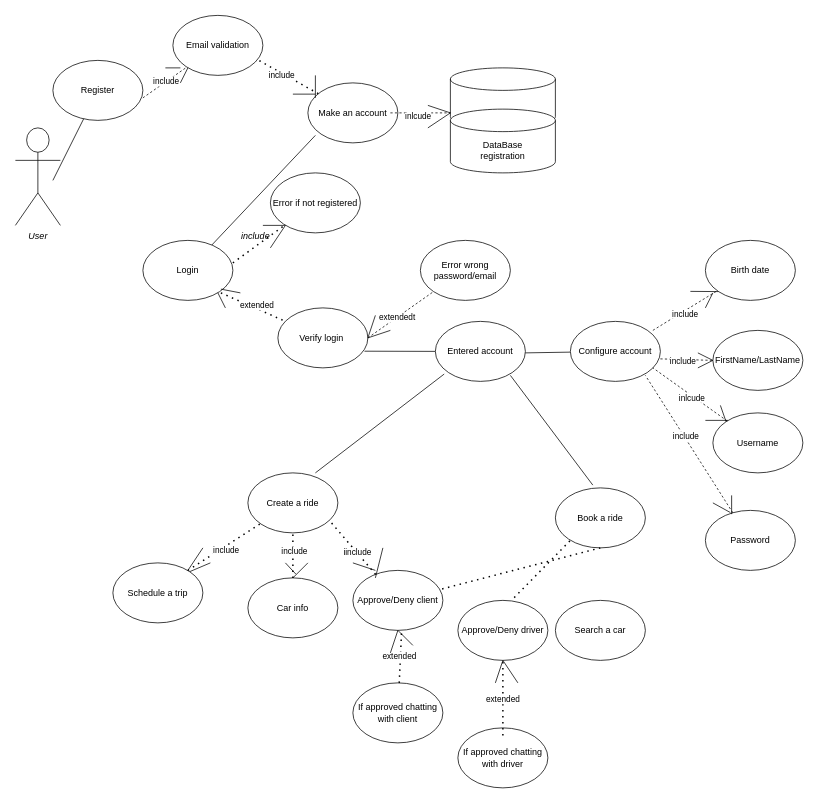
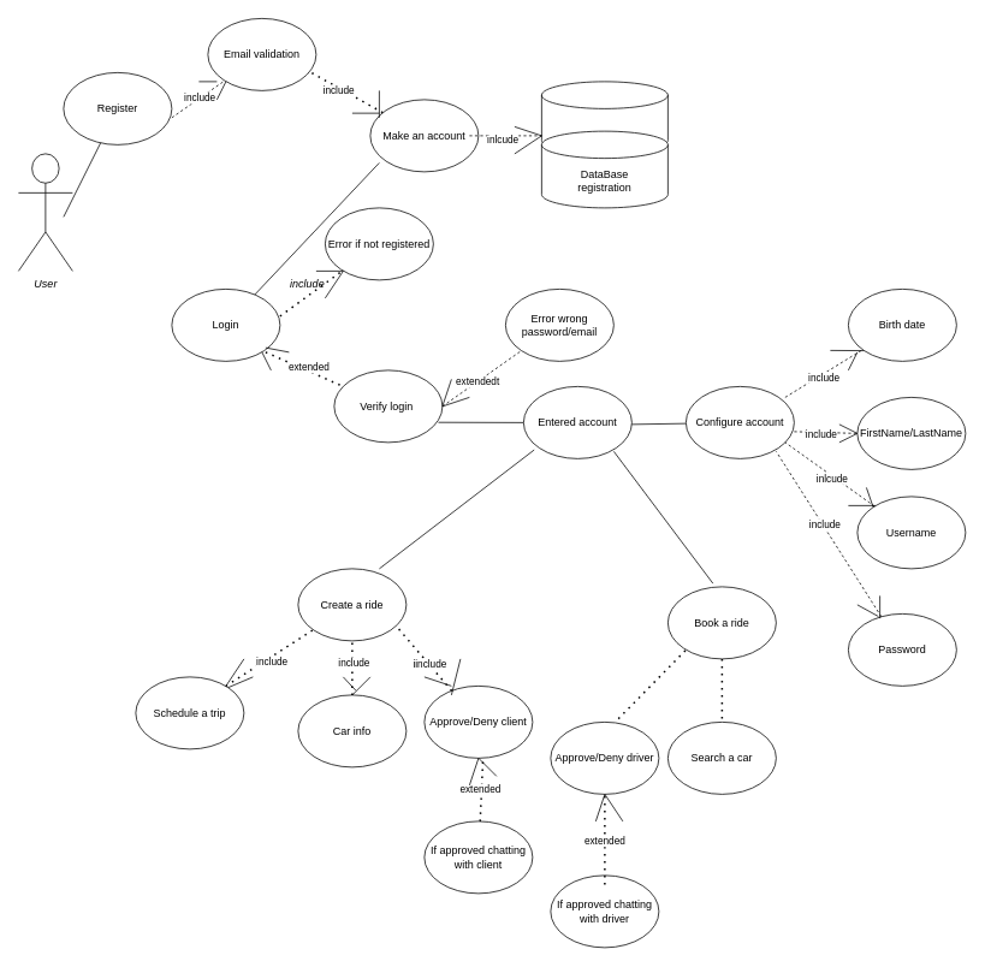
  <mxCell id="0" />
  <mxCell id="1" parent="0" />
  <mxCell id="2" value="&lt;i&gt;User&lt;/i&gt;" style="shape=umlActor;verticalLabelPosition=bottom;verticalAlign=top;html=1;outlineConnect=0;align=center;" parent="1" vertex="1"><mxGeometry x="20" y="170" width="60" height="130" as="geometry" /></mxCell>
  <mxCell id="3" value="Login" style="ellipse;whiteSpace=wrap;html=1;" parent="1" vertex="1"><mxGeometry x="190" y="320" width="120" height="80" as="geometry" /></mxCell>
  <mxCell id="4" value="Register" style="ellipse;whiteSpace=wrap;html=1;" parent="1" vertex="1"><mxGeometry x="70" y="80" width="120" height="80" as="geometry" /></mxCell>
  <mxCell id="5" value="" style="endArrow=none;html=1;rounded=0;" parent="1" target="4" edge="1"><mxGeometry width="50" height="50" relative="1" as="geometry"><mxPoint x="70" y="240" as="sourcePoint" /><mxPoint x="120" y="190" as="targetPoint" /></mxGeometry></mxCell>
  <mxCell id="6" value="" style="endArrow=none;dashed=1;html=1;dashPattern=1 3;strokeWidth=2;rounded=0;" parent="1" target="7" edge="1"><mxGeometry width="50" height="50" relative="1" as="geometry"><mxPoint x="310" y="350" as="sourcePoint" /><mxPoint x="360" y="300" as="targetPoint" /></mxGeometry></mxCell>
  <mxCell id="7" value="Error if not registered" style="ellipse;whiteSpace=wrap;html=1;" parent="1" vertex="1"><mxGeometry x="360" y="230" width="120" height="80" as="geometry" /></mxCell>
  <mxCell id="8" value="" style="endArrow=none;dashed=1;html=1;dashPattern=1 3;strokeWidth=2;rounded=0;" parent="1" target="10" edge="1"><mxGeometry width="50" height="50" relative="1" as="geometry"><mxPoint x="294" y="390" as="sourcePoint" /><mxPoint x="420" y="470" as="targetPoint" /></mxGeometry></mxCell>
  <mxCell id="9" value="extended" style="edgeLabel;html=1;align=center;verticalAlign=middle;resizable=0;points=[];" parent="8" vertex="1" connectable="0"><mxGeometry x="0.053" y="4" relative="1" as="geometry"><mxPoint x="1" as="offset" /></mxGeometry></mxCell>
  <mxCell id="10" value="Verify login&amp;nbsp;" style="ellipse;whiteSpace=wrap;html=1;" parent="1" vertex="1"><mxGeometry x="370" y="410" width="120" height="80" as="geometry" /></mxCell>
  <mxCell id="11" value="" style="endArrow=none;html=1;rounded=0;" parent="1" edge="1"><mxGeometry width="50" height="50" relative="1" as="geometry"><mxPoint x="350" y="300" as="sourcePoint" /><mxPoint x="380" y="300" as="targetPoint" /></mxGeometry></mxCell>
  <mxCell id="12" value="" style="endArrow=none;html=1;rounded=0;" parent="1" edge="1"><mxGeometry width="50" height="50" relative="1" as="geometry"><mxPoint x="360" y="330" as="sourcePoint" /><mxPoint x="380" y="300" as="targetPoint" /></mxGeometry></mxCell>
  <mxCell id="13" value="&lt;i&gt;include&lt;/i&gt;" style="text;html=1;align=center;verticalAlign=middle;resizable=0;points=[];autosize=1;strokeColor=none;fillColor=none;" parent="1" vertex="1"><mxGeometry x="310" y="300" width="60" height="30" as="geometry" /></mxCell>
  <mxCell id="14" value="" style="endArrow=none;html=1;rounded=0;" parent="1" edge="1"><mxGeometry width="50" height="50" relative="1" as="geometry"><mxPoint x="300" y="410" as="sourcePoint" /><mxPoint x="290" y="390" as="targetPoint" /></mxGeometry></mxCell>
  <mxCell id="15" value="" style="endArrow=none;html=1;rounded=0;" parent="1" edge="1"><mxGeometry width="50" height="50" relative="1" as="geometry"><mxPoint x="294" y="385" as="sourcePoint" /><mxPoint x="320" y="390" as="targetPoint" /></mxGeometry></mxCell>
  <mxCell id="16" value="Make an account" style="ellipse;whiteSpace=wrap;html=1;" parent="1" vertex="1"><mxGeometry x="410" y="110" width="120" height="80" as="geometry" /></mxCell>
  <mxCell id="17" value="" style="endArrow=none;dashed=1;html=1;rounded=0;" parent="1" edge="1"><mxGeometry width="50" height="50" relative="1" as="geometry"><mxPoint x="520" y="150" as="sourcePoint" /><mxPoint x="610" y="150" as="targetPoint" /></mxGeometry></mxCell>
  <mxCell id="18" value="inlcude" style="edgeLabel;html=1;align=center;verticalAlign=middle;resizable=0;points=[];" parent="17" vertex="1" connectable="0"><mxGeometry x="-0.2" y="-4" relative="1" as="geometry"><mxPoint as="offset" /></mxGeometry></mxCell>
  <mxCell id="19" value="" style="shape=cylinder3;whiteSpace=wrap;html=1;boundedLbl=1;backgroundOutline=1;size=15;" parent="1" vertex="1"><mxGeometry x="600" y="90" width="140" height="80" as="geometry" /></mxCell>
  <mxCell id="20" value="DataBase&lt;br&gt;registration" style="shape=cylinder3;whiteSpace=wrap;html=1;boundedLbl=1;backgroundOutline=1;size=15;" parent="1" vertex="1"><mxGeometry x="600" y="145" width="140" height="85" as="geometry" /></mxCell>
  <mxCell id="21" value="" style="endArrow=none;html=1;rounded=0;" parent="1" edge="1"><mxGeometry width="50" height="50" relative="1" as="geometry"><mxPoint x="570" y="170" as="sourcePoint" /><mxPoint x="600" y="150" as="targetPoint" /></mxGeometry></mxCell>
  <mxCell id="22" value="" style="endArrow=none;html=1;rounded=0;" parent="1" edge="1"><mxGeometry width="50" height="50" relative="1" as="geometry"><mxPoint x="570" y="140" as="sourcePoint" /><mxPoint x="600" y="150" as="targetPoint" /></mxGeometry></mxCell>
  <mxCell id="23" value="" style="endArrow=none;html=1;rounded=0;" parent="1" source="3" edge="1"><mxGeometry width="50" height="50" relative="1" as="geometry"><mxPoint x="280" y="320" as="sourcePoint" /><mxPoint x="420" y="180" as="targetPoint" /></mxGeometry></mxCell>
  <mxCell id="24" value="Error wrong password/email" style="ellipse;whiteSpace=wrap;html=1;" parent="1" vertex="1"><mxGeometry x="560" y="320" width="120" height="80" as="geometry" /></mxCell>
  <mxCell id="25" value="" style="endArrow=none;dashed=1;html=1;rounded=0;entryX=0;entryY=1;entryDx=0;entryDy=0;" parent="1" target="24" edge="1"><mxGeometry width="50" height="50" relative="1" as="geometry"><mxPoint x="490" y="450" as="sourcePoint" /><mxPoint x="540" y="400" as="targetPoint" /></mxGeometry></mxCell>
  <mxCell id="26" value="extendedt" style="edgeLabel;html=1;align=center;verticalAlign=middle;resizable=0;points=[];" parent="25" vertex="1" connectable="0"><mxGeometry x="-0.115" relative="1" as="geometry"><mxPoint as="offset" /></mxGeometry></mxCell>
  <mxCell id="27" value="" style="endArrow=none;html=1;rounded=0;" parent="1" edge="1"><mxGeometry width="50" height="50" relative="1" as="geometry"><mxPoint x="490" y="450" as="sourcePoint" /><mxPoint x="500" y="420" as="targetPoint" /></mxGeometry></mxCell>
  <mxCell id="28" value="" style="endArrow=none;html=1;rounded=0;" parent="1" edge="1"><mxGeometry width="50" height="50" relative="1" as="geometry"><mxPoint x="490" y="450" as="sourcePoint" /><mxPoint x="520" y="440" as="targetPoint" /></mxGeometry></mxCell>
  <mxCell id="29" value="" style="endArrow=none;html=1;rounded=0;exitX=0.962;exitY=0.722;exitDx=0;exitDy=0;exitPerimeter=0;" parent="1" source="10" target="30" edge="1"><mxGeometry width="50" height="50" relative="1" as="geometry"><mxPoint x="500" y="530" as="sourcePoint" /><mxPoint x="640" y="468" as="targetPoint" /></mxGeometry></mxCell>
  <mxCell id="30" value="Entered account" style="ellipse;whiteSpace=wrap;html=1;" parent="1" vertex="1"><mxGeometry x="580" y="428" width="120" height="80" as="geometry" /></mxCell>
  <mxCell id="31" value="" style="endArrow=none;html=1;rounded=0;" parent="1" target="32" edge="1"><mxGeometry width="50" height="50" relative="1" as="geometry"><mxPoint x="700" y="470" as="sourcePoint" /><mxPoint x="790" y="470" as="targetPoint" /></mxGeometry></mxCell>
  <mxCell id="32" value="Configure account" style="ellipse;whiteSpace=wrap;html=1;" parent="1" vertex="1"><mxGeometry x="760" y="428" width="120" height="80" as="geometry" /></mxCell>
  <mxCell id="33" value="" style="endArrow=none;dashed=1;html=1;rounded=0;" parent="1" target="35" edge="1"><mxGeometry width="50" height="50" relative="1" as="geometry"><mxPoint x="870" y="440" as="sourcePoint" /><mxPoint x="950" y="410" as="targetPoint" /></mxGeometry></mxCell>
  <mxCell id="34" value="include" style="edgeLabel;html=1;align=center;verticalAlign=middle;resizable=0;points=[];" parent="33" vertex="1" connectable="0"><mxGeometry x="-0.041" y="-3" relative="1" as="geometry"><mxPoint as="offset" /></mxGeometry></mxCell>
  <mxCell id="35" value="Birth date" style="ellipse;whiteSpace=wrap;html=1;" parent="1" vertex="1"><mxGeometry x="940" y="320" width="120" height="80" as="geometry" /></mxCell>
  <mxCell id="36" value="FirstName/LastName" style="ellipse;whiteSpace=wrap;html=1;" parent="1" vertex="1"><mxGeometry x="950" y="440" width="120" height="80" as="geometry" /></mxCell>
  <mxCell id="37" value="Username" style="ellipse;whiteSpace=wrap;html=1;" parent="1" vertex="1"><mxGeometry x="950" y="550" width="120" height="80" as="geometry" /></mxCell>
  <mxCell id="38" value="Password" style="ellipse;whiteSpace=wrap;html=1;" parent="1" vertex="1"><mxGeometry x="940" y="680" width="120" height="80" as="geometry" /></mxCell>
  <mxCell id="39" value="" style="endArrow=none;dashed=1;html=1;rounded=0;" parent="1" source="37" edge="1"><mxGeometry width="50" height="50" relative="1" as="geometry"><mxPoint x="820" y="540" as="sourcePoint" /><mxPoint x="870" y="490" as="targetPoint" /></mxGeometry></mxCell>
  <mxCell id="40" value="inlcude" style="edgeLabel;html=1;align=center;verticalAlign=middle;resizable=0;points=[];" parent="39" vertex="1" connectable="0"><mxGeometry x="-0.06" y="2" relative="1" as="geometry"><mxPoint as="offset" /></mxGeometry></mxCell>
  <mxCell id="41" value="" style="endArrow=none;dashed=1;html=1;rounded=0;" parent="1" source="38" edge="1"><mxGeometry width="50" height="50" relative="1" as="geometry"><mxPoint x="810" y="550" as="sourcePoint" /><mxPoint x="860" y="500" as="targetPoint" /></mxGeometry></mxCell>
  <mxCell id="42" value="include" style="edgeLabel;html=1;align=center;verticalAlign=middle;resizable=0;points=[];" parent="41" vertex="1" connectable="0"><mxGeometry x="0.114" y="-2" relative="1" as="geometry"><mxPoint as="offset" /></mxGeometry></mxCell>
  <mxCell id="43" value="" style="endArrow=none;html=1;rounded=0;" parent="1" edge="1"><mxGeometry width="50" height="50" relative="1" as="geometry"><mxPoint x="940" y="410" as="sourcePoint" /><mxPoint x="950" y="390" as="targetPoint" /></mxGeometry></mxCell>
  <mxCell id="44" value="" style="endArrow=none;html=1;rounded=0;entryX=0;entryY=1;entryDx=0;entryDy=0;" parent="1" target="35" edge="1"><mxGeometry width="50" height="50" relative="1" as="geometry"><mxPoint x="920" y="388" as="sourcePoint" /><mxPoint x="850" y="300" as="targetPoint" /></mxGeometry></mxCell>
  <mxCell id="45" value="" style="endArrow=none;html=1;rounded=0;" parent="1" edge="1"><mxGeometry width="50" height="50" relative="1" as="geometry"><mxPoint x="940" y="560" as="sourcePoint" /><mxPoint x="970" y="560" as="targetPoint" /></mxGeometry></mxCell>
  <mxCell id="46" value="" style="endArrow=none;html=1;rounded=0;exitX=0;exitY=0;exitDx=0;exitDy=0;" parent="1" source="37" edge="1"><mxGeometry width="50" height="50" relative="1" as="geometry"><mxPoint x="960" y="570" as="sourcePoint" /><mxPoint x="960" y="540" as="targetPoint" /></mxGeometry></mxCell>
  <mxCell id="47" value="" style="endArrow=none;html=1;rounded=0;entryX=0.278;entryY=0.036;entryDx=0;entryDy=0;entryPerimeter=0;" parent="1" target="38" edge="1"><mxGeometry width="50" height="50" relative="1" as="geometry"><mxPoint x="950" y="670" as="sourcePoint" /><mxPoint x="970" y="680" as="targetPoint" /></mxGeometry></mxCell>
  <mxCell id="48" value="" style="endArrow=none;html=1;rounded=0;" parent="1" edge="1"><mxGeometry width="50" height="50" relative="1" as="geometry"><mxPoint x="975" y="685" as="sourcePoint" /><mxPoint x="975" y="660" as="targetPoint" /></mxGeometry></mxCell>
  <mxCell id="49" value="" style="endArrow=none;dashed=1;html=1;rounded=0;entryX=0;entryY=0.5;entryDx=0;entryDy=0;" parent="1" target="36" edge="1"><mxGeometry width="50" height="50" relative="1" as="geometry"><mxPoint x="880" y="478" as="sourcePoint" /><mxPoint x="930" y="428" as="targetPoint" /></mxGeometry></mxCell>
  <mxCell id="50" value="include" style="edgeLabel;html=1;align=center;verticalAlign=middle;resizable=0;points=[];" parent="49" vertex="1" connectable="0"><mxGeometry x="0.332" y="-2" relative="1" as="geometry"><mxPoint x="-17" y="-1" as="offset" /></mxGeometry></mxCell>
  <mxCell id="51" value="" style="endArrow=none;html=1;rounded=0;" parent="1" edge="1"><mxGeometry width="50" height="50" relative="1" as="geometry"><mxPoint x="930" y="490" as="sourcePoint" /><mxPoint x="950" y="480" as="targetPoint" /></mxGeometry></mxCell>
  <mxCell id="52" value="" style="endArrow=none;html=1;rounded=0;" parent="1" edge="1"><mxGeometry width="50" height="50" relative="1" as="geometry"><mxPoint x="950" y="480" as="sourcePoint" /><mxPoint x="930" y="470" as="targetPoint" /></mxGeometry></mxCell>
  <mxCell id="53" value="Email validation" style="ellipse;whiteSpace=wrap;html=1;" parent="1" vertex="1"><mxGeometry x="230" y="20" width="120" height="80" as="geometry" /></mxCell>
  <mxCell id="54" value="" style="endArrow=none;dashed=1;html=1;rounded=0;" parent="1" target="53" edge="1"><mxGeometry width="50" height="50" relative="1" as="geometry"><mxPoint x="190" y="130" as="sourcePoint" /><mxPoint x="240" y="80" as="targetPoint" /></mxGeometry></mxCell>
  <mxCell id="55" value="include" style="edgeLabel;html=1;align=center;verticalAlign=middle;resizable=0;points=[];" parent="54" vertex="1" connectable="0"><mxGeometry x="0.063" y="1" relative="1" as="geometry"><mxPoint as="offset" /></mxGeometry></mxCell>
  <mxCell id="56" value="" style="endArrow=none;dashed=1;html=1;dashPattern=1 3;strokeWidth=2;rounded=0;entryX=0.928;entryY=0.728;entryDx=0;entryDy=0;entryPerimeter=0;" parent="1" source="16" target="53" edge="1"><mxGeometry width="50" height="50" relative="1" as="geometry"><mxPoint x="330" y="110" as="sourcePoint" /><mxPoint x="380" y="60" as="targetPoint" /></mxGeometry></mxCell>
  <mxCell id="57" value="include" style="edgeLabel;html=1;align=center;verticalAlign=middle;resizable=0;points=[];" parent="56" vertex="1" connectable="0"><mxGeometry x="0.168" y="2" relative="1" as="geometry"><mxPoint as="offset" /></mxGeometry></mxCell>
  <mxCell id="58" value="" style="endArrow=none;html=1;rounded=0;" parent="1" edge="1"><mxGeometry width="50" height="50" relative="1" as="geometry"><mxPoint x="240" y="110" as="sourcePoint" /><mxPoint x="250" y="90" as="targetPoint" /></mxGeometry></mxCell>
  <mxCell id="59" value="" style="endArrow=none;html=1;rounded=0;" parent="1" edge="1"><mxGeometry width="50" height="50" relative="1" as="geometry"><mxPoint x="220" y="90" as="sourcePoint" /><mxPoint x="240" y="90" as="targetPoint" /></mxGeometry></mxCell>
  <mxCell id="60" value="" style="endArrow=none;html=1;rounded=0;" parent="1" edge="1"><mxGeometry width="50" height="50" relative="1" as="geometry"><mxPoint x="390" y="125" as="sourcePoint" /><mxPoint x="420" y="125" as="targetPoint" /></mxGeometry></mxCell>
  <mxCell id="61" value="" style="endArrow=none;html=1;rounded=0;" parent="1" edge="1"><mxGeometry width="50" height="50" relative="1" as="geometry"><mxPoint x="420" y="130" as="sourcePoint" /><mxPoint x="420" y="100" as="targetPoint" /></mxGeometry></mxCell>
  <mxCell id="62" value="Create a ride" style="ellipse;whiteSpace=wrap;html=1;" parent="1" vertex="1"><mxGeometry x="330" y="630" width="120" height="80" as="geometry" /></mxCell>
  <mxCell id="63" value="Book a ride" style="ellipse;whiteSpace=wrap;html=1;" parent="1" vertex="1"><mxGeometry x="740" y="650" width="120" height="80" as="geometry" /></mxCell>
  <mxCell id="64" value="" style="endArrow=none;html=1;rounded=0;entryX=0.098;entryY=0.878;entryDx=0;entryDy=0;entryPerimeter=0;exitX=0.75;exitY=0;exitDx=0;exitDy=0;exitPerimeter=0;" parent="1" source="62" target="30" edge="1"><mxGeometry width="50" height="50" relative="1" as="geometry"><mxPoint x="445" y="640" as="sourcePoint" /><mxPoint x="495" y="590" as="targetPoint" /></mxGeometry></mxCell>
  <mxCell id="65" value="" style="endArrow=none;html=1;rounded=0;exitX=0.416;exitY=-0.046;exitDx=0;exitDy=0;exitPerimeter=0;" parent="1" source="63" edge="1"><mxGeometry width="50" height="50" relative="1" as="geometry"><mxPoint x="630" y="550" as="sourcePoint" /><mxPoint x="680" y="500" as="targetPoint" /></mxGeometry></mxCell>
  <mxCell id="66" value="Schedule a trip" style="ellipse;whiteSpace=wrap;html=1;" parent="1" vertex="1"><mxGeometry x="150" y="750" width="120" height="80" as="geometry" /></mxCell>
  <mxCell id="67" value="Car info" style="ellipse;whiteSpace=wrap;html=1;" parent="1" vertex="1"><mxGeometry x="330" y="770" width="120" height="80" as="geometry" /></mxCell>
  <mxCell id="68" value="Approve/Deny client" style="ellipse;whiteSpace=wrap;html=1;" parent="1" vertex="1"><mxGeometry x="470" y="760" width="120" height="80" as="geometry" /></mxCell>
  <mxCell id="69" value="" style="endArrow=none;dashed=1;html=1;dashPattern=1 3;strokeWidth=2;rounded=0;" parent="1" target="62" edge="1"><mxGeometry width="50" height="50" relative="1" as="geometry"><mxPoint x="250" y="760" as="sourcePoint" /><mxPoint x="300" y="710" as="targetPoint" /></mxGeometry></mxCell>
  <mxCell id="70" value="include" style="edgeLabel;html=1;align=center;verticalAlign=middle;resizable=0;points=[];" parent="69" vertex="1" connectable="0"><mxGeometry x="-0.005" y="-4" relative="1" as="geometry"><mxPoint as="offset" /></mxGeometry></mxCell>
  <mxCell id="71" value="" style="endArrow=none;html=1;rounded=0;" parent="1" edge="1"><mxGeometry width="50" height="50" relative="1" as="geometry"><mxPoint x="250" y="760" as="sourcePoint" /><mxPoint x="270" y="730" as="targetPoint" /></mxGeometry></mxCell>
  <mxCell id="72" value="" style="endArrow=none;html=1;rounded=0;exitX=1;exitY=0;exitDx=0;exitDy=0;" parent="1" source="66" edge="1"><mxGeometry width="50" height="50" relative="1" as="geometry"><mxPoint x="420" y="790" as="sourcePoint" /><mxPoint x="280" y="750" as="targetPoint" /></mxGeometry></mxCell>
  <mxCell id="73" value="" style="endArrow=none;dashed=1;html=1;dashPattern=1 3;strokeWidth=2;rounded=0;exitX=0.5;exitY=0;exitDx=0;exitDy=0;" parent="1" source="67" edge="1"><mxGeometry width="50" height="50" relative="1" as="geometry"><mxPoint x="340" y="760" as="sourcePoint" /><mxPoint x="390" y="710" as="targetPoint" /></mxGeometry></mxCell>
  <mxCell id="74" value="include" style="edgeLabel;html=1;align=center;verticalAlign=middle;resizable=0;points=[];" parent="73" vertex="1" connectable="0"><mxGeometry x="0.186" y="-1" relative="1" as="geometry"><mxPoint as="offset" /></mxGeometry></mxCell>
  <mxCell id="75" value="" style="endArrow=none;dashed=1;html=1;dashPattern=1 3;strokeWidth=2;rounded=0;" parent="1" source="68" edge="1"><mxGeometry width="50" height="50" relative="1" as="geometry"><mxPoint x="390" y="745" as="sourcePoint" /><mxPoint x="440" y="695" as="targetPoint" /></mxGeometry></mxCell>
  <mxCell id="76" value="iinclude" style="edgeLabel;html=1;align=center;verticalAlign=middle;resizable=0;points=[];" parent="75" vertex="1" connectable="0"><mxGeometry x="-0.163" y="-1" relative="1" as="geometry"><mxPoint as="offset" /></mxGeometry></mxCell>
  <mxCell id="77" value="" style="endArrow=none;html=1;rounded=0;" parent="1" edge="1"><mxGeometry width="50" height="50" relative="1" as="geometry"><mxPoint x="390" y="770" as="sourcePoint" /><mxPoint x="410" y="750" as="targetPoint" /></mxGeometry></mxCell>
  <mxCell id="78" value="" style="endArrow=none;html=1;rounded=0;" parent="1" edge="1"><mxGeometry width="50" height="50" relative="1" as="geometry"><mxPoint x="380" y="750" as="sourcePoint" /><mxPoint x="394" y="765" as="targetPoint" /></mxGeometry></mxCell>
  <mxCell id="79" value="" style="endArrow=none;html=1;rounded=0;" parent="1" edge="1"><mxGeometry width="50" height="50" relative="1" as="geometry"><mxPoint x="500" y="770" as="sourcePoint" /><mxPoint x="510" y="730" as="targetPoint" /></mxGeometry></mxCell>
  <mxCell id="80" value="" style="endArrow=none;html=1;rounded=0;" parent="1" edge="1"><mxGeometry width="50" height="50" relative="1" as="geometry"><mxPoint x="470" y="750" as="sourcePoint" /><mxPoint x="500" y="760" as="targetPoint" /></mxGeometry></mxCell>
  <mxCell id="81" value="" style="endArrow=none;dashed=1;html=1;dashPattern=1 3;strokeWidth=2;rounded=0;exitX=0.626;exitY=-0.046;exitDx=0;exitDy=0;exitPerimeter=0;" parent="1" source="84" edge="1"><mxGeometry width="50" height="50" relative="1" as="geometry"><mxPoint x="710" y="770" as="sourcePoint" /><mxPoint x="760" y="720" as="targetPoint" /></mxGeometry></mxCell>
- <mxCell id="82" value="" style="endArrow=none;dashed=1;html=1;dashPattern=1 3;strokeWidth=2;rounded=0;exitX=0.5;exitY=1;exitDx=0;exitDy=0;" parent="1" source="63" target="68" edge="1"><mxGeometry width="50" height="50" relative="1" as="geometry"><mxPoint x="800" y="790" as="sourcePoint" /><mxPoint x="800" y="730" as="targetPoint" /></mxGeometry></mxCell>
+ <mxCell id="82" value="" style="endArrow=none;dashed=1;html=1;dashPattern=1 3;strokeWidth=2;rounded=0;exitX=0.5;exitY=1;exitDx=0;exitDy=0;" parent="1" source="63" target="83" edge="1"><mxGeometry width="50" height="50" relative="1" as="geometry"><mxPoint x="800" y="790" as="sourcePoint" /><mxPoint x="800" y="730" as="targetPoint" /></mxGeometry></mxCell>
  <mxCell id="83" value="Search a car" style="ellipse;whiteSpace=wrap;html=1;" parent="1" vertex="1"><mxGeometry x="740" y="800" width="120" height="80" as="geometry" /></mxCell>
  <mxCell id="84" value="Approve/Deny driver" style="ellipse;whiteSpace=wrap;html=1;" parent="1" vertex="1"><mxGeometry x="610" y="800" width="120" height="80" as="geometry" /></mxCell>
  <mxCell id="85" value="If approved chatting with driver" style="ellipse;whiteSpace=wrap;html=1;" parent="1" vertex="1"><mxGeometry x="610" y="970" width="120" height="80" as="geometry" /></mxCell>
  <mxCell id="86" value="" style="endArrow=none;dashed=1;html=1;dashPattern=1 3;strokeWidth=2;rounded=0;exitX=0.5;exitY=0.125;exitDx=0;exitDy=0;exitPerimeter=0;" parent="1" source="85" edge="1"><mxGeometry width="50" height="50" relative="1" as="geometry"><mxPoint x="620" y="930" as="sourcePoint" /><mxPoint x="670" y="880" as="targetPoint" /></mxGeometry></mxCell>
  <mxCell id="87" value="extended" style="edgeLabel;html=1;align=center;verticalAlign=middle;resizable=0;points=[];" parent="86" vertex="1" connectable="0"><mxGeometry x="-0.012" y="1" relative="1" as="geometry"><mxPoint as="offset" /></mxGeometry></mxCell>
  <mxCell id="88" value="If approved chatting with client" style="ellipse;whiteSpace=wrap;html=1;" parent="1" vertex="1"><mxGeometry x="470" y="910" width="120" height="80" as="geometry" /></mxCell>
  <mxCell id="89" value="" style="endArrow=none;dashed=1;html=1;dashPattern=1 3;strokeWidth=2;rounded=0;" parent="1" source="88" edge="1"><mxGeometry width="50" height="50" relative="1" as="geometry"><mxPoint x="485" y="890" as="sourcePoint" /><mxPoint x="535" y="840" as="targetPoint" /></mxGeometry></mxCell>
  <mxCell id="90" value="extended" style="edgeLabel;html=1;align=center;verticalAlign=middle;resizable=0;points=[];" parent="89" vertex="1" connectable="0"><mxGeometry x="-0.013" y="2" relative="1" as="geometry"><mxPoint as="offset" /></mxGeometry></mxCell>
  <mxCell id="91" value="" style="endArrow=none;html=1;rounded=0;" parent="1" edge="1"><mxGeometry width="50" height="50" relative="1" as="geometry"><mxPoint x="520" y="870" as="sourcePoint" /><mxPoint x="530" y="840" as="targetPoint" /></mxGeometry></mxCell>
  <mxCell id="92" value="" style="endArrow=none;html=1;rounded=0;" parent="1" edge="1"><mxGeometry width="50" height="50" relative="1" as="geometry"><mxPoint x="550" y="860" as="sourcePoint" /><mxPoint x="530" y="840" as="targetPoint" /></mxGeometry></mxCell>
  <mxCell id="93" value="" style="endArrow=none;html=1;rounded=0;" parent="1" edge="1"><mxGeometry width="50" height="50" relative="1" as="geometry"><mxPoint x="660" y="910" as="sourcePoint" /><mxPoint x="670" y="880" as="targetPoint" /></mxGeometry></mxCell>
  <mxCell id="94" value="" style="endArrow=none;html=1;rounded=0;" parent="1" edge="1"><mxGeometry width="50" height="50" relative="1" as="geometry"><mxPoint x="690" y="910" as="sourcePoint" /><mxPoint x="670" y="880" as="targetPoint" /></mxGeometry></mxCell>
